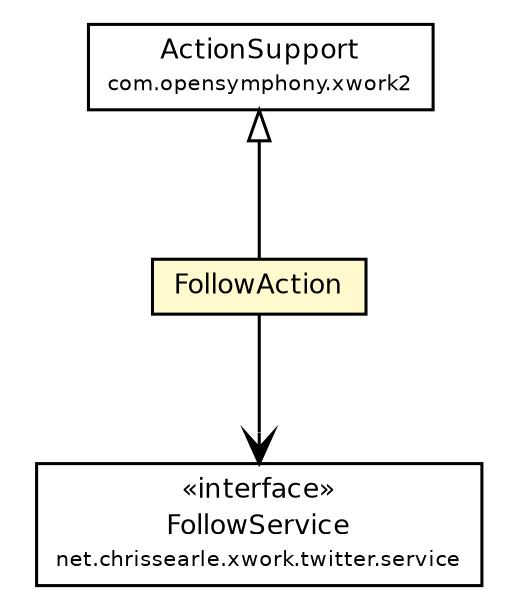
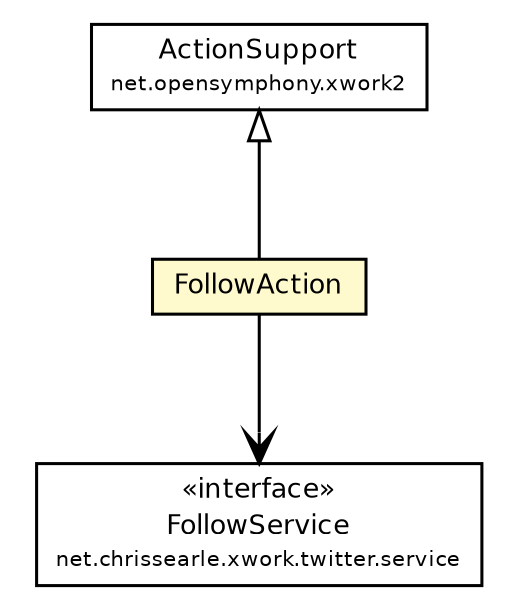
  digraph {
    node [fontcolor=black fontname=Helvetica fontsize=9.0 shape=plaintext]
    edge [fontname=Helvetica headport=p labelfontname=Helvetica labelfontsize=10 tailport=p]
    n1 [label=<<table border="0" cellborder="1" cellspacing="0" cellpadding="2" port="p" bgcolor="lemonChiffon" href="./FollowAction.html"> 		<tr><td><table border="0" cellspacing="0" cellpadding="1"> 			<tr><td> FollowAction </td></tr> 		</table></td></tr> 		</table>>]
    n2 [label=<<table border="0" cellborder="1" cellspacing="0" cellpadding="2" port="p"> 		<tr><td><table border="0" cellspacing="0" cellpadding="1"> 			<tr><td> &laquo;interface&raquo; </td></tr> 			<tr><td> FollowService </td></tr> 			<tr><td><font point-size="7.0"> net.chrissearle.xwork.twitter.service </font></td></tr> 		</table></td></tr> 		</table>>]
-   n3 [label=<<table border="0" cellborder="1" cellspacing="0" cellpadding="2" port="p"> 		<tr><td><table border="0" cellspacing="0" cellpadding="1"> 			<tr><td> ActionSupport </td></tr> 			<tr><td><font point-size="7.0"> com.opensymphony.xwork2 </font></td></tr> 		</table></td></tr> 		</table>>]
+   n3 [label=<<table border="0" cellborder="1" cellspacing="0" cellpadding="2" port="p"> 		<tr><td><table border="0" cellspacing="0" cellpadding="1"> 			<tr><td> ActionSupport </td></tr> 			<tr><td><font point-size="7.0"> net.opensymphony.xwork2 </font></td></tr> 		</table></td></tr> 		</table>>]
    n1 -> n2 [arrowhead=open color=black fontcolor=black fontsize=10.0]
    n3 -> n1 [arrowtail=empty dir=back fontsize=10]
  }
